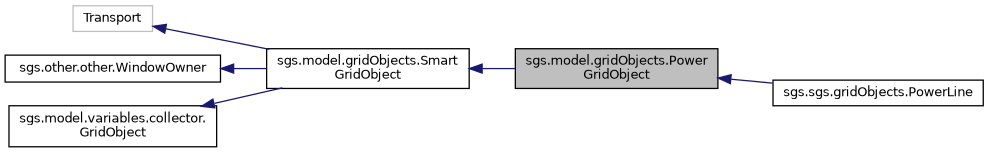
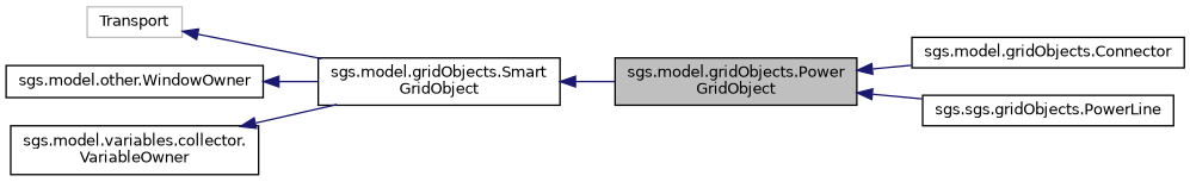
  digraph {
    rankdir=LR
    node [color=black fillcolor=white fontname=Helvetica fontsize=10 shape=record style=filled]
    edge [color=midnightblue dir=back fontname=Helvetica fontsize=10 labelfontname=Helvetica labelfontsize=10 style=solid]
    n1 [fillcolor=grey75 fontcolor=black height=0.2 label="sgs.model.gridObjects.Power\lGridObject" width=0.4]
+   n2 [height=0.2 label="sgs.model.gridObjects.Connector" width=0.4]
    n3 [height=0.2 label="sgs.sgs.gridObjects.PowerLine" width=0.4]
    n4 [height=0.2 label="sgs.model.gridObjects.Smart\lGridObject" width=0.4]
    n5 [color=grey75 height=0.2 label=Transport width=0.4]
-   n6 [height=0.2 label="sgs.other.other.WindowOwner" width=0.4]
-   n7 [height=0.2 label="sgs.model.variables.collector.\lGridObject" width=0.4]
+   n6 [height=0.2 label="sgs.model.other.WindowOwner" width=0.4]
+   n7 [height=0.2 label="sgs.model.variables.collector.\lVariableOwner" width=0.4]
+   n1 -> n2
    n1 -> n3
    n4 -> n1
    n5 -> n4
    n6 -> n4
    n7 -> n4
  }
